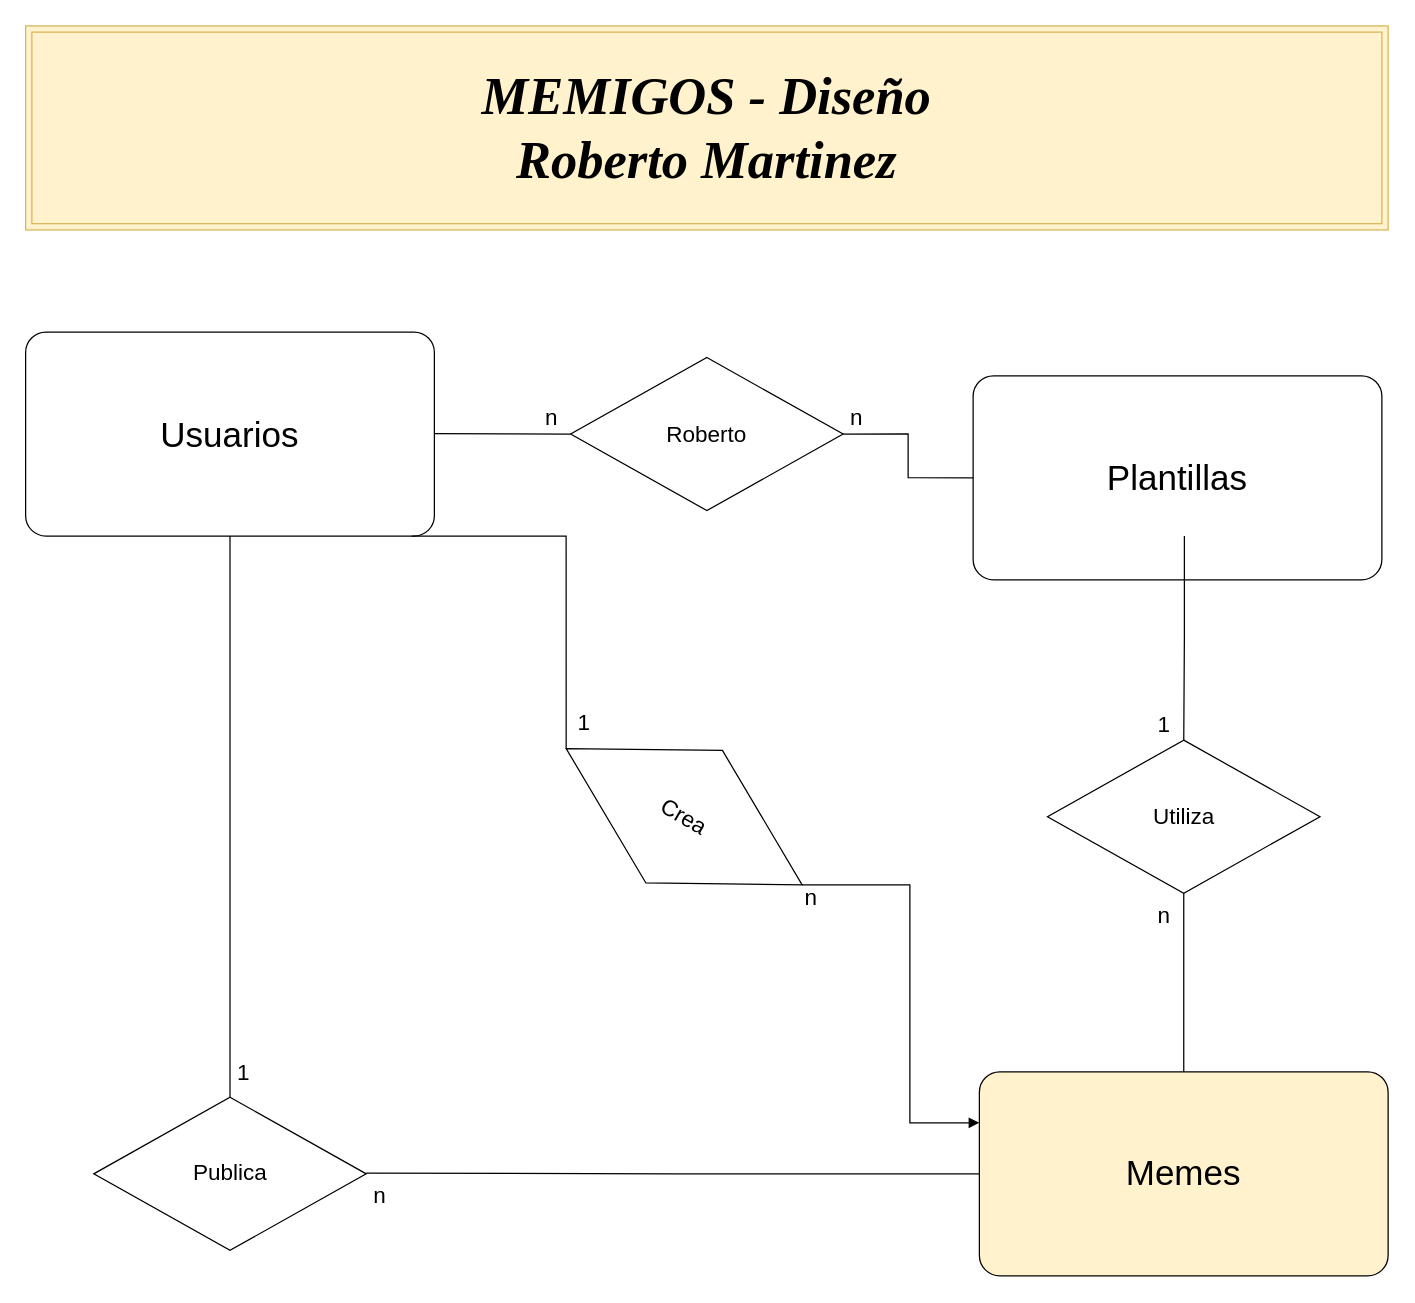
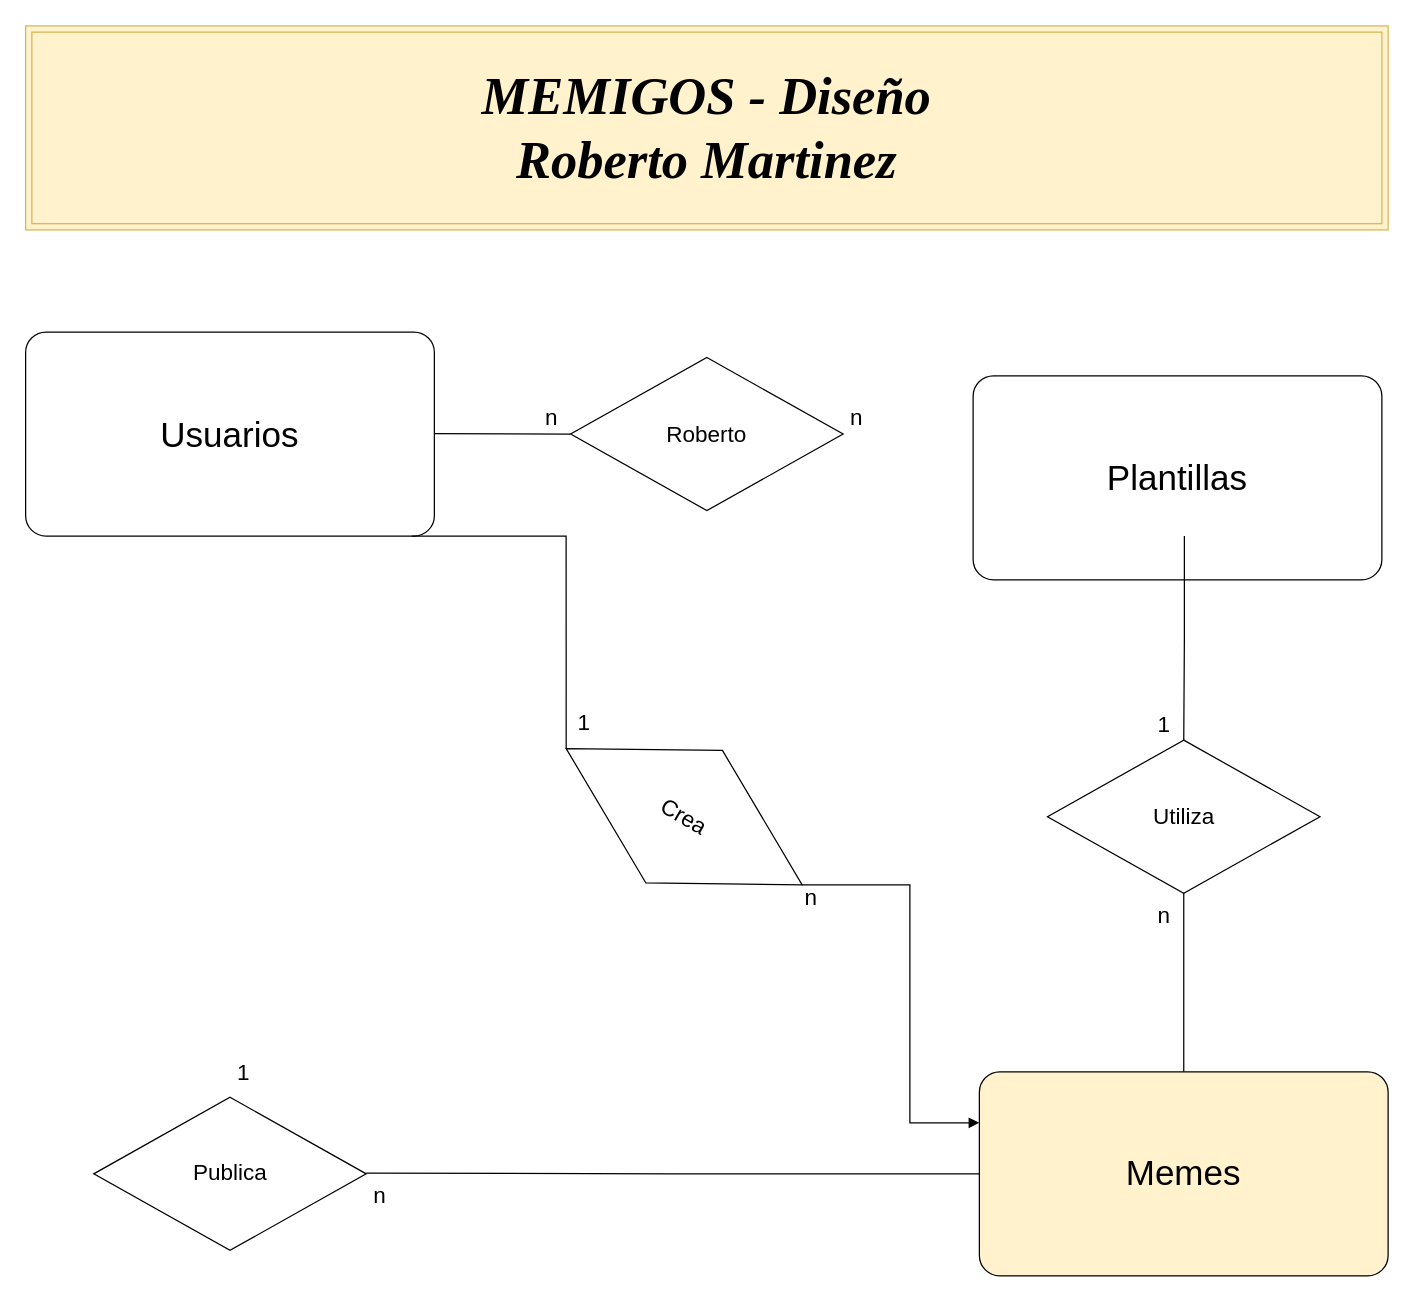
  <mxCell id="0" />
  <mxCell id="1" parent="0" />
  <mxCell id="2" value="" style="group" vertex="1" connectable="0" parent="1"><mxGeometry x="20" y="20" width="1090" height="1000" as="geometry" /></mxCell>
  <mxCell id="3" value="&lt;font style=&quot;font-size: 28px&quot;&gt;Usuarios&lt;/font&gt;" style="rounded=1;arcSize=10;whiteSpace=wrap;html=1;align=center;" vertex="1" parent="2"><mxGeometry y="244.898" width="327" height="163.265" as="geometry" /></mxCell>
  <mxCell id="4" value="&lt;font&gt;&lt;font style=&quot;font-size: 28px&quot;&gt;Plantillas&lt;/font&gt;&lt;br&gt;&lt;/font&gt;" style="rounded=1;arcSize=10;whiteSpace=wrap;html=1;align=center;" vertex="1" parent="2"><mxGeometry x="758" y="279.898" width="327" height="163.265" as="geometry" /></mxCell>
  <mxCell id="5" value="&lt;font&gt;&lt;font style=&quot;font-size: 28px&quot;&gt;Memes&lt;/font&gt;&lt;br&gt;&lt;/font&gt;" style="rounded=1;arcSize=10;whiteSpace=wrap;html=1;align=center;fillColor=#fff2cc;" vertex="1" parent="2"><mxGeometry x="763" y="836.735" width="327" height="163.265" as="geometry" /></mxCell>
  <mxCell id="6" value="&lt;font style=&quot;font-size: 18px&quot;&gt;Publica&lt;/font&gt;" style="shape=rhombus;perimeter=rhombusPerimeter;whiteSpace=wrap;html=1;align=center;" vertex="1" parent="2"><mxGeometry x="54.5" y="857.143" width="218" height="122.449" as="geometry" /></mxCell>
  <mxCell id="7" value="&lt;font style=&quot;font-size: 18px&quot;&gt;Roberto&lt;/font&gt;" style="shape=rhombus;perimeter=rhombusPerimeter;whiteSpace=wrap;html=1;align=center;" vertex="1" parent="2"><mxGeometry x="436" y="265.306" width="218" height="122.449" as="geometry" /></mxCell>
  <mxCell id="8" value="&lt;font style=&quot;font-size: 18px&quot;&gt;Utiliza&lt;/font&gt;" style="shape=rhombus;perimeter=rhombusPerimeter;whiteSpace=wrap;html=1;align=center;" vertex="1" parent="2"><mxGeometry x="817.5" y="571.429" width="218" height="122.449" as="geometry" /></mxCell>
- <mxCell id="9" value="" style="endArrow=none;html=1;rounded=0;edgeStyle=orthogonalEdgeStyle;exitX=0.5;exitY=0;exitDx=0;exitDy=0;" edge="1" parent="2" source="6" target="3"><mxGeometry relative="1" as="geometry"><mxPoint x="145.333" y="653.061" as="sourcePoint" /><mxPoint x="436" y="653.061" as="targetPoint" /><Array as="points" /></mxGeometry></mxCell>
  <mxCell id="10" value="" style="endArrow=none;html=1;rounded=0;edgeStyle=orthogonalEdgeStyle;entryX=0;entryY=0.5;entryDx=0;entryDy=0;" edge="1" parent="2" target="5"><mxGeometry relative="1" as="geometry"><mxPoint x="272.5" y="917.776" as="sourcePoint" /><mxPoint x="563.167" y="917.776" as="targetPoint" /></mxGeometry></mxCell>
  <mxCell id="11" value="" style="endArrow=none;html=1;rounded=0;edgeStyle=orthogonalEdgeStyle;entryX=0.5;entryY=0;entryDx=0;entryDy=0;exitX=0.5;exitY=1;exitDx=0;exitDy=0;" edge="1" parent="2" source="8" target="5"><mxGeometry relative="1" as="geometry"><mxPoint x="654" y="755.102" as="sourcePoint" /><mxPoint x="944.667" y="755.102" as="targetPoint" /></mxGeometry></mxCell>
  <mxCell id="12" value="" style="endArrow=none;html=1;rounded=0;edgeStyle=orthogonalEdgeStyle;" edge="1" parent="2"><mxGeometry relative="1" as="geometry"><mxPoint x="327" y="326.122" as="sourcePoint" /><mxPoint x="436" y="326.531" as="targetPoint" /><Array as="points"><mxPoint x="327" y="326.122" /><mxPoint x="654" y="326.122" /></Array></mxGeometry></mxCell>
  <mxCell id="13" value="&lt;font style=&quot;font-size: 18px&quot;&gt;Crea&lt;/font&gt;" style="shape=rhombus;perimeter=rhombusPerimeter;whiteSpace=wrap;html=1;align=center;rotation=30;" vertex="1" parent="2"><mxGeometry x="417.833" y="571.429" width="218" height="122.449" as="geometry" /></mxCell>
  <mxCell id="14" value="" style="endArrow=none;html=1;rounded=0;edgeStyle=orthogonalEdgeStyle;entryX=0;entryY=0.5;entryDx=0;entryDy=0;" edge="1" parent="2" target="13"><mxGeometry relative="1" as="geometry"><mxPoint x="308.833" y="408.163" as="sourcePoint" /><mxPoint x="436" y="530.612" as="targetPoint" /><Array as="points"><mxPoint x="432.367" y="408.163" /></Array></mxGeometry></mxCell>
  <mxCell id="15" value="" style="endArrow=block;html=1;rounded=0;edgeStyle=orthogonalEdgeStyle;entryX=0;entryY=0.25;entryDx=0;entryDy=0;exitX=1;exitY=0.5;exitDx=0;exitDy=0;" edge="1" parent="2" source="13" target="5"><mxGeometry relative="1" as="geometry"><mxPoint x="454.167" y="714.286" as="sourcePoint" /><mxPoint x="744.833" y="714.286" as="targetPoint" /></mxGeometry></mxCell>
  <mxCell id="16" value="n" style="text;strokeColor=none;fillColor=none;spacingLeft=4;spacingRight=4;overflow=hidden;rotatable=0;points=[[0,0.5],[1,0.5]];portConstraint=eastwest;fontSize=18;" vertex="1" parent="2"><mxGeometry x="410" y="295.916" width="72.667" height="61.224" as="geometry" /></mxCell>
  <mxCell id="17" value="n" style="text;strokeColor=none;fillColor=none;spacingLeft=4;spacingRight=4;overflow=hidden;rotatable=0;points=[[0,0.5],[1,0.5]];portConstraint=eastwest;fontSize=18;" vertex="1" parent="2"><mxGeometry x="617.667" y="679.998" width="72.667" height="61.224" as="geometry" /></mxCell>
  <mxCell id="18" value="1 " style="text;strokeColor=none;fillColor=none;spacingLeft=4;spacingRight=4;overflow=hidden;rotatable=0;points=[[0,0.5],[1,0.5]];portConstraint=eastwest;fontSize=18;" vertex="1" parent="2"><mxGeometry x="436" y="540.004" width="72.667" height="61.224" as="geometry" /></mxCell>
  <mxCell id="19" value="1 " style="text;strokeColor=none;fillColor=none;spacingLeft=4;spacingRight=4;overflow=hidden;rotatable=0;points=[[0,0.5],[1,0.5]];portConstraint=eastwest;fontSize=18;" vertex="1" parent="2"><mxGeometry x="163.5" y="819.998" width="72.667" height="61.224" as="geometry" /></mxCell>
  <mxCell id="20" value="n" style="text;strokeColor=none;fillColor=none;spacingLeft=4;spacingRight=4;overflow=hidden;rotatable=0;points=[[0,0.5],[1,0.5]];portConstraint=eastwest;fontSize=18;" vertex="1" parent="2"><mxGeometry x="272.503" y="918.367" width="72.667" height="61.224" as="geometry" /></mxCell>
  <mxCell id="21" value="n" style="text;strokeColor=none;fillColor=none;spacingLeft=4;spacingRight=4;overflow=hidden;rotatable=0;points=[[0,0.5],[1,0.5]];portConstraint=eastwest;fontSize=18;" vertex="1" parent="2"><mxGeometry x="899.997" y="693.876" width="72.667" height="61.224" as="geometry" /></mxCell>
  <mxCell id="22" value="&lt;font style=&quot;font-size: 22px&quot; face=&quot;Comic Sans MS&quot;&gt;&lt;i style=&quot;font-size: 42px&quot;&gt;&lt;b&gt;MEMIGOS - Diseño&lt;br&gt;Roberto Martinez&lt;/b&gt;&lt;/i&gt;&lt;/font&gt;" style="shape=ext;margin=3;double=1;whiteSpace=wrap;html=1;align=center;fillColor=#fff2cc;strokeColor=#d6b656;" vertex="1" parent="2"><mxGeometry width="1090" height="163.265" as="geometry" /></mxCell>
- <mxCell id="23" value="" style="endArrow=none;html=1;rounded=0;edgeStyle=orthogonalEdgeStyle;exitX=1;exitY=0.5;exitDx=0;exitDy=0;entryX=0;entryY=0.5;entryDx=0;entryDy=0;" edge="1" parent="2" source="7" target="4"><mxGeometry relative="1" as="geometry"><mxPoint x="944" y="556.531" as="sourcePoint" /><mxPoint x="670" y="326.524" as="targetPoint" /></mxGeometry></mxCell>
  <mxCell id="24" value="n" style="text;strokeColor=none;fillColor=none;spacingLeft=4;spacingRight=4;overflow=hidden;rotatable=0;points=[[0,0.5],[1,0.5]];portConstraint=eastwest;fontSize=18;" vertex="1" parent="2"><mxGeometry x="654" y="295.916" width="72.667" height="61.224" as="geometry" /></mxCell>
  <mxCell id="25" value="1" style="text;strokeColor=none;fillColor=none;spacingLeft=4;spacingRight=4;overflow=hidden;rotatable=0;points=[[0,0.5],[1,0.5]];portConstraint=eastwest;fontSize=18;" vertex="1" parent="2"><mxGeometry x="900" y="541.43" width="30" height="30" as="geometry" /></mxCell>
  <mxCell id="26" value="" style="endArrow=none;html=1;rounded=0;fontSize=18;edgeStyle=orthogonalEdgeStyle;exitX=0.5;exitY=0;exitDx=0;exitDy=0;" edge="1" parent="2" source="8"><mxGeometry relative="1" as="geometry"><mxPoint x="950" y="550" as="sourcePoint" /><mxPoint x="927" y="408" as="targetPoint" /><Array as="points"><mxPoint x="927" y="490" /><mxPoint x="927" y="490" /><mxPoint x="927" y="408" /></Array></mxGeometry></mxCell>
